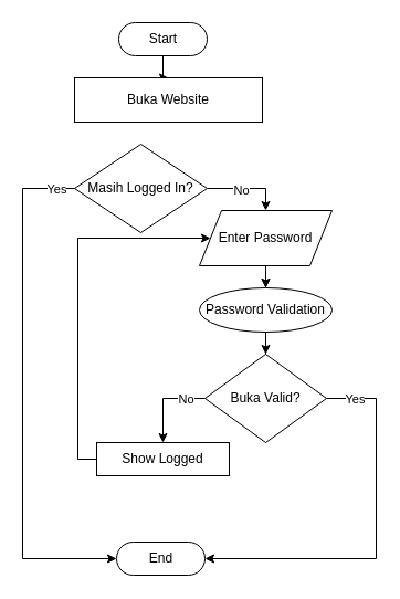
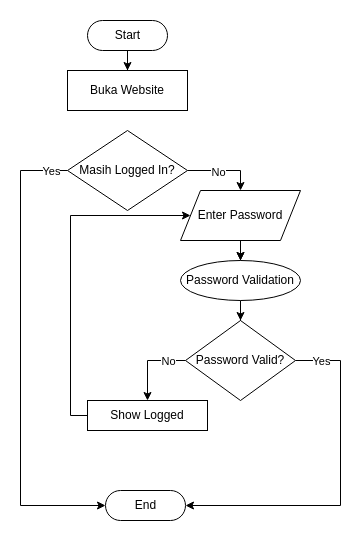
  <mxCell id="0" />
  <mxCell id="1" parent="0" />
  <mxCell id="2" style="edgeStyle=orthogonalEdgeStyle;rounded=0;orthogonalLoop=1;jettySize=auto;html=1;" edge="1" parent="1" source="3" target="5"><mxGeometry relative="1" as="geometry" /></mxCell>
- <mxCell id="3" value="Start" style="html=1;dashed=0;whitespace=wrap;shape=mxgraph.dfd.start" vertex="1" parent="1"><mxGeometry x="107" y="20" width="80" height="30" as="geometry" /></mxCell>
+ <mxCell id="3" value="Start" style="html=1;dashed=0;whitespace=wrap;shape=mxgraph.dfd.start" vertex="1" parent="1"><mxGeometry x="87" y="20" width="80" height="30" as="geometry" /></mxCell>
  <mxCell id="4" value="End" style="html=1;dashed=0;whitespace=wrap;shape=mxgraph.dfd.start" vertex="1" parent="1"><mxGeometry x="105" y="490" width="80" height="30" as="geometry" /></mxCell>
- <mxCell id="5" value="Buka Website" style="rounded=0;whiteSpace=wrap;html=1;" vertex="1" parent="1"><mxGeometry x="67" y="70" width="170" height="40" as="geometry" /></mxCell>
+ <mxCell id="5" value="Buka Website" style="rounded=0;whiteSpace=wrap;html=1;" vertex="1" parent="1"><mxGeometry x="67" y="70" width="120" height="40" as="geometry" /></mxCell>
  <mxCell id="6" style="edgeStyle=orthogonalEdgeStyle;rounded=0;orthogonalLoop=1;jettySize=auto;html=1;entryX=0;entryY=0.5;entryDx=0;entryDy=0;entryPerimeter=0;exitX=0;exitY=0.5;exitDx=0;exitDy=0;" edge="1" parent="1" source="10" target="4"><mxGeometry relative="1" as="geometry"><Array as="points"><mxPoint x="20" y="170" /><mxPoint x="20" y="505" /></Array></mxGeometry></mxCell>
  <mxCell id="7" value="Yes" style="edgeLabel;html=1;align=center;verticalAlign=middle;resizable=0;points=[];" vertex="1" connectable="0" parent="6"><mxGeometry x="-0.168" y="-2" relative="1" as="geometry"><mxPoint x="32" y="-147" as="offset" /></mxGeometry></mxCell>
  <mxCell id="8" value="" style="edgeStyle=orthogonalEdgeStyle;rounded=0;orthogonalLoop=1;jettySize=auto;html=1;exitX=1;exitY=0.5;exitDx=0;exitDy=0;" edge="1" parent="1" source="10" target="13"><mxGeometry relative="1" as="geometry"><Array as="points"><mxPoint x="240" y="170" /></Array></mxGeometry></mxCell>
  <mxCell id="9" value="No" style="edgeLabel;html=1;align=center;verticalAlign=middle;resizable=0;points=[];" vertex="1" connectable="0" parent="8"><mxGeometry x="-0.178" relative="1" as="geometry"><mxPoint y="1" as="offset" /></mxGeometry></mxCell>
  <mxCell id="10" value="Masih Logged In?" style="rhombus;whiteSpace=wrap;html=1;rounded=0;" vertex="1" parent="1"><mxGeometry x="67" y="130" width="120" height="80" as="geometry" /></mxCell>
  <mxCell id="11" value="" style="edgeStyle=orthogonalEdgeStyle;rounded=0;orthogonalLoop=1;jettySize=auto;html=1;" edge="1" parent="1" source="13" target="22"><mxGeometry relative="1" as="geometry" /></mxCell>
  <mxCell id="12" value="" style="edgeStyle=orthogonalEdgeStyle;rounded=0;orthogonalLoop=1;jettySize=auto;html=1;" edge="1" parent="1" source="13" target="22"><mxGeometry relative="1" as="geometry" /></mxCell>
  <mxCell id="13" value="Enter Password" style="shape=parallelogram;perimeter=parallelogramPerimeter;whiteSpace=wrap;html=1;fixedSize=1;fontFamily=Helvetica;fontSize=12;fontColor=default;align=center;strokeColor=default;fillColor=default;" vertex="1" parent="1"><mxGeometry x="180" y="190" width="120" height="50" as="geometry" /></mxCell>
  <mxCell id="14" style="edgeStyle=orthogonalEdgeStyle;rounded=0;orthogonalLoop=1;jettySize=auto;html=1;entryX=1;entryY=0.5;entryDx=0;entryDy=0;entryPerimeter=0;exitX=1;exitY=0.5;exitDx=0;exitDy=0;" edge="1" parent="1" source="18" target="4"><mxGeometry relative="1" as="geometry"><Array as="points"><mxPoint x="340" y="360" /><mxPoint x="340" y="505" /></Array></mxGeometry></mxCell>
  <mxCell id="15" value="Yes" style="edgeLabel;html=1;align=center;verticalAlign=middle;resizable=0;points=[];" vertex="1" connectable="0" parent="14"><mxGeometry x="-0.592" y="3" relative="1" as="geometry"><mxPoint x="-23" y="-25" as="offset" /></mxGeometry></mxCell>
  <mxCell id="16" style="edgeStyle=orthogonalEdgeStyle;rounded=0;orthogonalLoop=1;jettySize=auto;html=1;exitX=0;exitY=0.5;exitDx=0;exitDy=0;" edge="1" parent="1" source="18" target="20"><mxGeometry relative="1" as="geometry" /></mxCell>
  <mxCell id="17" value="No" style="edgeLabel;html=1;align=center;verticalAlign=middle;resizable=0;points=[];" vertex="1" connectable="0" parent="16"><mxGeometry x="0.329" y="1" relative="1" as="geometry"><mxPoint x="19" y="-14" as="offset" /></mxGeometry></mxCell>
- <mxCell id="18" value="Buka Valid?" style="rhombus;whiteSpace=wrap;html=1;" vertex="1" parent="1"><mxGeometry x="185" y="320" width="110" height="80" as="geometry" /></mxCell>
+ <mxCell id="18" value="Password Valid?" style="rhombus;whiteSpace=wrap;html=1;" vertex="1" parent="1"><mxGeometry x="185" y="320" width="110" height="80" as="geometry" /></mxCell>
  <mxCell id="19" style="edgeStyle=orthogonalEdgeStyle;rounded=0;orthogonalLoop=1;jettySize=auto;html=1;entryX=0;entryY=0.5;entryDx=0;entryDy=0;exitX=0;exitY=0.5;exitDx=0;exitDy=0;" edge="1" parent="1" source="20" target="13"><mxGeometry relative="1" as="geometry"><Array as="points"><mxPoint x="70" y="415" /><mxPoint x="70" y="215" /></Array></mxGeometry></mxCell>
  <mxCell id="20" value="Show Logged" style="rounded=0;whiteSpace=wrap;html=1;" vertex="1" parent="1"><mxGeometry x="87" y="400" width="120" height="30" as="geometry" /></mxCell>
  <mxCell id="21" style="edgeStyle=orthogonalEdgeStyle;rounded=0;orthogonalLoop=1;jettySize=auto;html=1;" edge="1" parent="1" source="22" target="18"><mxGeometry relative="1" as="geometry" /></mxCell>
  <mxCell id="22" value="Password Validation" style="ellipse;whiteSpace=wrap;html=1;" vertex="1" parent="1"><mxGeometry x="180" y="260" width="120" height="40" as="geometry" /></mxCell>
  <mxCell id="23" style="edgeStyle=orthogonalEdgeStyle;rounded=0;orthogonalLoop=1;jettySize=auto;html=1;exitX=0.5;exitY=0.5;exitDx=0;exitDy=15;exitPerimeter=0;" edge="1" parent="1" source="4" target="4"><mxGeometry relative="1" as="geometry" /></mxCell>
